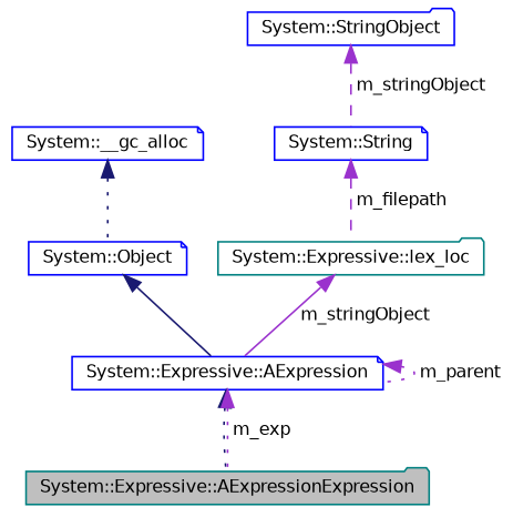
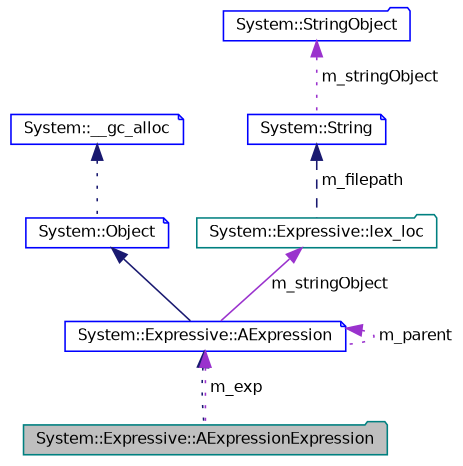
  digraph {
    fontname="DejaVu Sans"
    node [color=blue fillcolor=white fontname="DejaVu Sans" fontsize=10 shape=note style=filled]
    edge [color=darkorchid3 dir=back fontname="DejaVu Sans" fontsize=10 labelfontname=Helvetica labelfontsize=10 style=dotted]
    n1 [color=teal fillcolor=grey75 fontcolor=black height=0.2 label="System::Expressive::AExpressionExpression" shape=folder width=0.4]
    n2 [height=0.2 label="System::Expressive::AExpression" width=0.4]
    n3 [height=0.2 label="System::Object" width=0.4]
    n4 [height=0.2 label="System::StringObject" shape=folder width=0.4]
    n5 [height=0.2 label="System::String" width=0.4]
    n6 [height=0.2 label="System::__gc_alloc" width=0.4]
    n7 [color=teal height=0.2 label="System::Expressive::lex_loc" shape=folder width=0.4]
    n2 -> n1 [color=midnightblue]
    n2 -> n1 [label=" m_exp"]
    n2 -> n2 [label=" m_parent"]
    n3 -> n2 [color=midnightblue style=solid]
-   n4 -> n5 [label=" m_stringObject" style=dashed]
-   n5 -> n7 [label=" m_filepath" style=dashed]
+   n4 -> n5 [label=" m_stringObject"]
+   n5 -> n7 [color=midnightblue label=" m_filepath" style=dashed]
    n6 -> n3 [color=midnightblue]
    n7 -> n2 [label=" m_stringObject" style=solid]
  }
